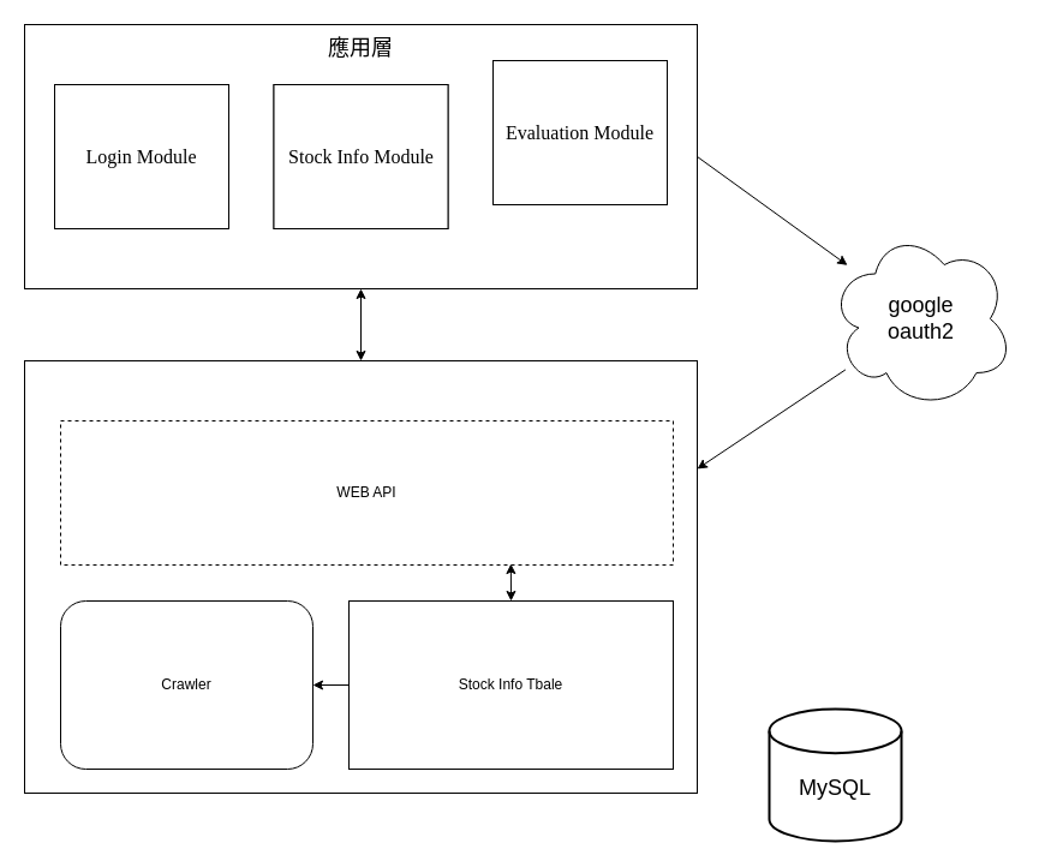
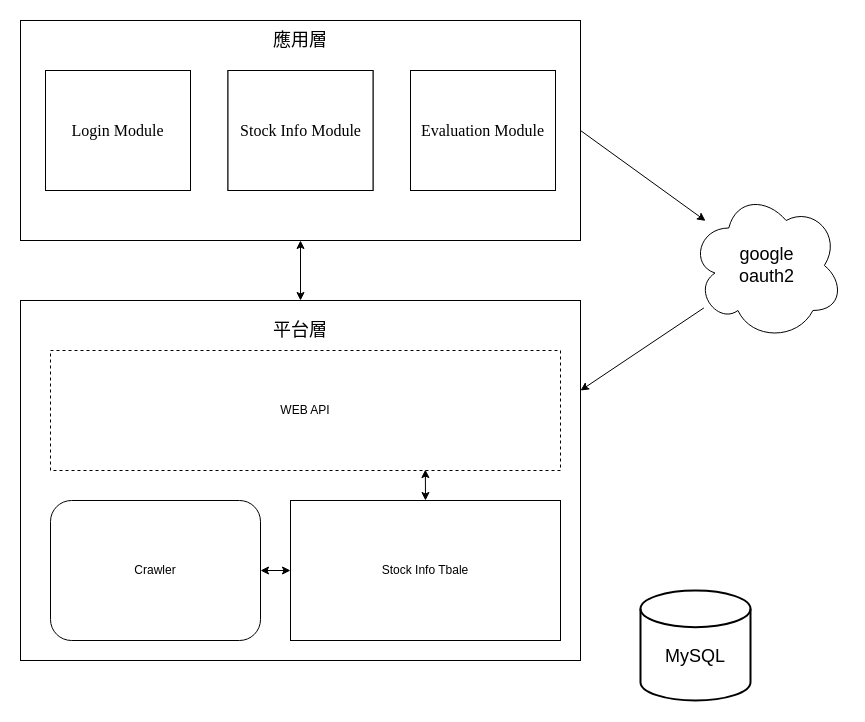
  <mxCell id="0" />
  <mxCell id="1" parent="0" />
  <mxCell id="2" style="edgeStyle=orthogonalEdgeStyle;rounded=0;orthogonalLoop=1;jettySize=auto;html=1;entryX=0.5;entryY=0;entryDx=0;entryDy=0;startArrow=classic;startFill=1;" parent="1" source="3" target="4" edge="1"><mxGeometry relative="1" as="geometry" /></mxCell>
  <mxCell id="3" value="" style="rounded=0;whiteSpace=wrap;html=1;" parent="1" vertex="1"><mxGeometry x="20" y="20" width="560" height="220" as="geometry" /></mxCell>
  <mxCell id="4" value="" style="rounded=0;whiteSpace=wrap;html=1;" parent="1" vertex="1"><mxGeometry x="20" y="300" width="560" height="360" as="geometry" /></mxCell>
- <mxCell id="5" style="edgeStyle=orthogonalEdgeStyle;rounded=0;orthogonalLoop=1;jettySize=auto;html=1;entryX=0;entryY=0.5;entryDx=0;entryDy=0;startArrow=classic;startFill=1;endArrow=none;" parent="1" source="6" target="7" edge="1"><mxGeometry relative="1" as="geometry" /></mxCell>
+ <mxCell id="5" style="edgeStyle=orthogonalEdgeStyle;rounded=0;orthogonalLoop=1;jettySize=auto;html=1;entryX=0;entryY=0.5;entryDx=0;entryDy=0;startArrow=classic;startFill=1;" parent="1" source="6" target="7" edge="1"><mxGeometry relative="1" as="geometry" /></mxCell>
  <mxCell id="6" value="Crawler" style="whiteSpace=wrap;html=1;rounded=1;" parent="1" vertex="1"><mxGeometry x="50" y="500" width="210" height="140" as="geometry" /></mxCell>
  <mxCell id="7" value="Stock Info Tbale" style="rounded=0;whiteSpace=wrap;html=1;" parent="1" vertex="1"><mxGeometry x="290" y="500" width="270" height="140" as="geometry" /></mxCell>
  <mxCell id="8" value="WEB API" style="rounded=0;whiteSpace=wrap;html=1;dashed=1;" parent="1" vertex="1"><mxGeometry x="50" y="350" width="510" height="120" as="geometry" /></mxCell>
  <mxCell id="9" value="&lt;font style=&quot;font-size: 18px&quot;&gt;&lt;br&gt;MySQL&lt;/font&gt;" style="strokeWidth=2;html=1;shape=mxgraph.flowchart.database;whiteSpace=wrap;" parent="1" vertex="1"><mxGeometry x="640" y="590" width="110" height="110" as="geometry" /></mxCell>
+ <mxCell id="10" value="&lt;font style=&quot;font-size: 18px&quot;&gt;平台層&lt;/font&gt;" style="text;html=1;strokeColor=none;fillColor=none;align=center;verticalAlign=middle;whiteSpace=wrap;rounded=0;" parent="1" vertex="1"><mxGeometry x="250" y="320" width="100" height="20" as="geometry" /></mxCell>
  <mxCell id="11" value="&lt;span style=&quot;font-size: 18px&quot;&gt;應用層&lt;/span&gt;" style="text;html=1;strokeColor=none;fillColor=none;align=center;verticalAlign=middle;whiteSpace=wrap;rounded=0;" parent="1" vertex="1"><mxGeometry x="250" y="30" width="100" height="20" as="geometry" /></mxCell>
  <mxCell id="12" value="Login Module" style="rounded=0;whiteSpace=wrap;html=1;" parent="1" vertex="1"><mxGeometry x="45" y="70" width="145" height="120" as="geometry" /></mxCell>
  <mxCell id="13" value="Stock Info Module" style="rounded=0;whiteSpace=wrap;html=1;" parent="1" vertex="1"><mxGeometry x="227.5" y="70" width="145" height="120" as="geometry" /></mxCell>
- <mxCell id="14" value="Evaluation Module" style="rounded=0;whiteSpace=wrap;html=1;fontSize=16;fontFamily=Georgia;" parent="1" vertex="1"><mxGeometry x="410" y="50" width="145" height="120" as="geometry" /></mxCell>
+ <mxCell id="14" value="Evaluation Module" style="rounded=0;whiteSpace=wrap;html=1;fontSize=16;fontFamily=Georgia;" parent="1" vertex="1"><mxGeometry x="410" y="70" width="145" height="120" as="geometry" /></mxCell>
  <mxCell id="15" value="Login Module" style="rounded=0;whiteSpace=wrap;html=1;fontSize=16;fontFamily=Georgia;" parent="1" vertex="1"><mxGeometry x="45" y="70" width="145" height="120" as="geometry" /></mxCell>
  <mxCell id="16" value="Stock Info Module" style="rounded=0;whiteSpace=wrap;html=1;fontSize=16;fontFamily=Georgia;" parent="1" vertex="1"><mxGeometry x="227.5" y="70" width="145" height="120" as="geometry" /></mxCell>
  <mxCell id="17" value="" style="endArrow=classic;startArrow=classic;html=1;fontFamily=Georgia;fontSize=16;exitX=0.5;exitY=0;exitDx=0;exitDy=0;entryX=0.735;entryY=0.992;entryDx=0;entryDy=0;entryPerimeter=0;" parent="1" source="7" target="8" edge="1"><mxGeometry width="50" height="50" relative="1" as="geometry"><mxPoint x="460" y="350" as="sourcePoint" /><mxPoint x="510" y="300" as="targetPoint" /></mxGeometry></mxCell>
  <mxCell id="18" value="google &lt;br&gt;oauth2" style="ellipse;shape=cloud;whiteSpace=wrap;html=1;fontSize=18;" vertex="1" parent="1"><mxGeometry x="690" y="190" width="153" height="150" as="geometry" /></mxCell>
  <mxCell id="19" value="" style="endArrow=classic;html=1;fontSize=18;exitX=1;exitY=0.5;exitDx=0;exitDy=0;" edge="1" parent="1" source="3" target="18"><mxGeometry width="50" height="50" relative="1" as="geometry"><mxPoint x="430" y="340" as="sourcePoint" /><mxPoint x="480" y="290" as="targetPoint" /></mxGeometry></mxCell>
  <mxCell id="20" value="" style="endArrow=classic;html=1;fontSize=18;entryX=1;entryY=0.25;entryDx=0;entryDy=0;" edge="1" parent="1" source="18" target="4"><mxGeometry width="50" height="50" relative="1" as="geometry"><mxPoint x="430" y="340" as="sourcePoint" /><mxPoint x="480" y="290" as="targetPoint" /></mxGeometry></mxCell>
